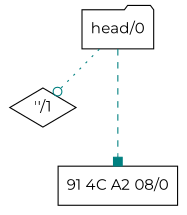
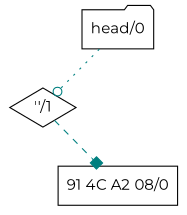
  digraph {
    fontname=Montserrat
    nodesep=1.0
    node [fontname=Montserrat]
    edge [color=teal fontname=Montserrat]
    n1 [label="head/0" shape=folder]
    n2 [label="''/1" shape=diamond]
    n3 [label="91 4C A2 08/0" shape=box]
    n1 -> n2 [arrowhead=odot style=dotted]
-   n1 -> n3 [arrowhead=box style=dashed]
+   n2 -> n3 [arrowhead=box style=dashed]
  }
